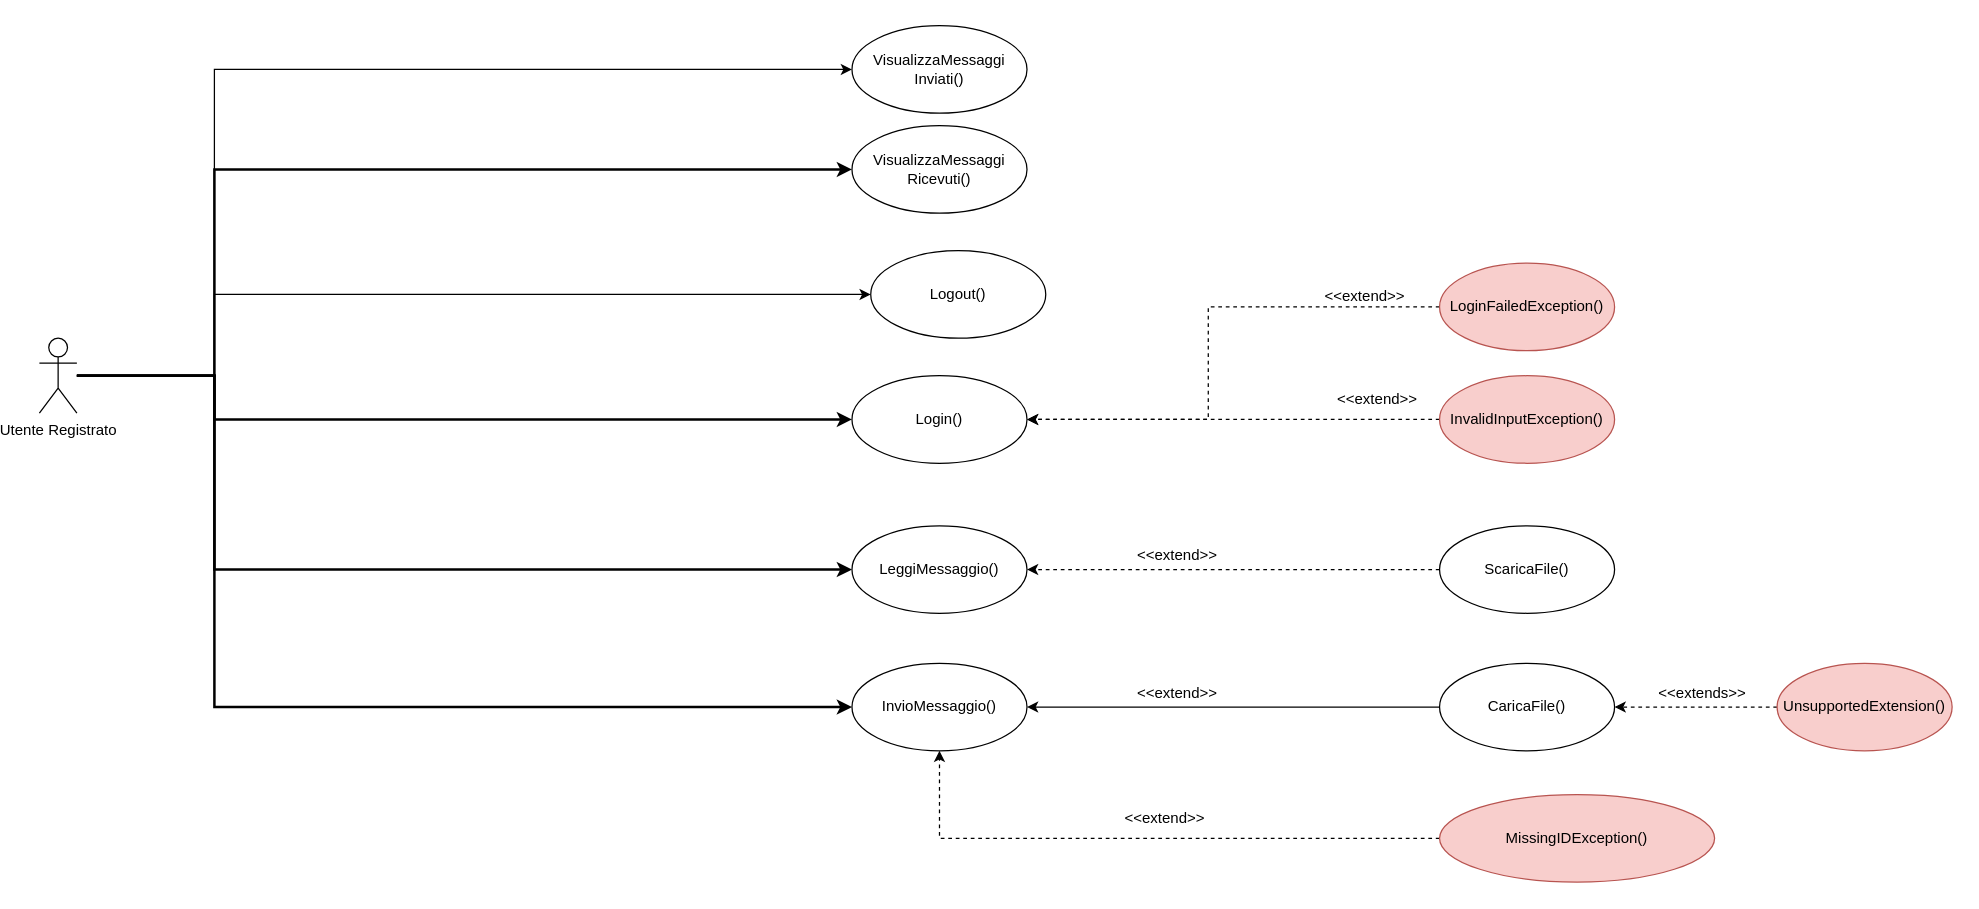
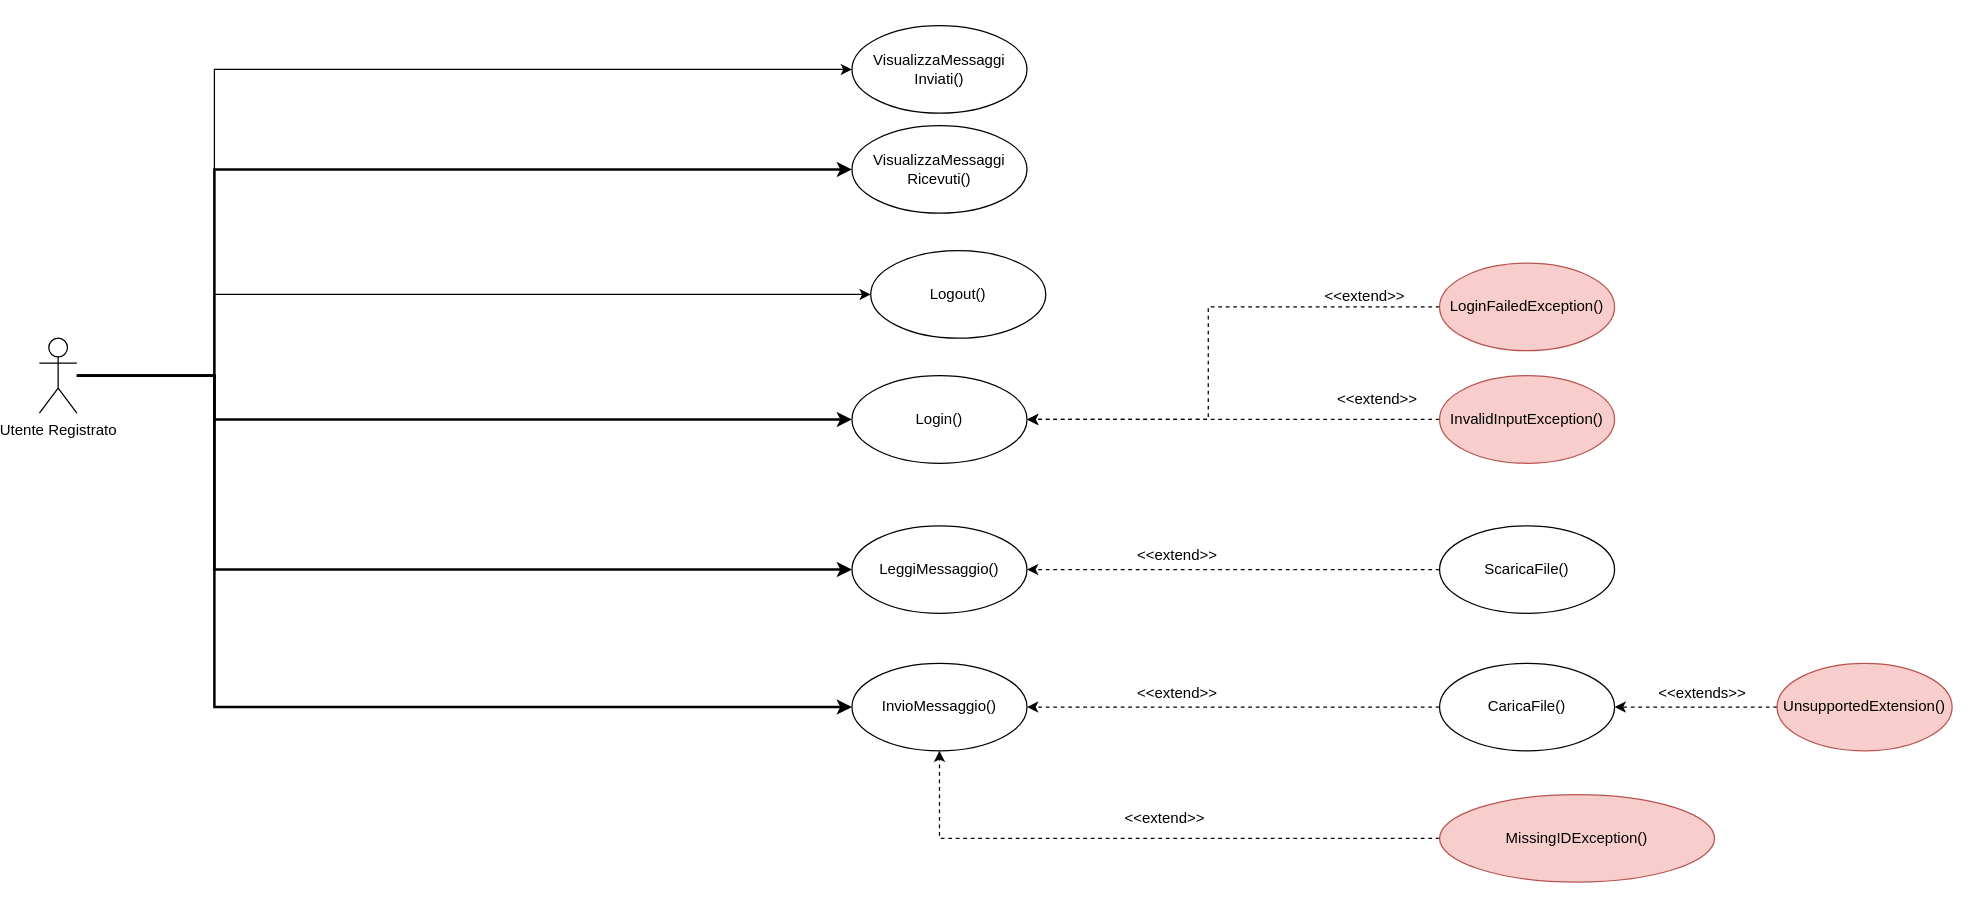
  <mxCell id="0" />
  <mxCell id="1" parent="0" />
  <mxCell id="2" value="InvioMessaggio()" style="ellipse;whiteSpace=wrap;html=1;" parent="1" vertex="1"><mxGeometry x="670" y="530" width="140" height="70" as="geometry" /></mxCell>
- <mxCell id="3" style="edgeStyle=orthogonalEdgeStyle;rounded=0;orthogonalLoop=1;jettySize=auto;html=1;dashed=0;" parent="1" source="4" target="2" edge="1"><mxGeometry relative="1" as="geometry" /></mxCell>
+ <mxCell id="3" style="edgeStyle=orthogonalEdgeStyle;rounded=0;orthogonalLoop=1;jettySize=auto;html=1;dashed=1;" parent="1" source="4" target="2" edge="1"><mxGeometry relative="1" as="geometry" /></mxCell>
  <mxCell id="4" value="CaricaFile()" style="ellipse;whiteSpace=wrap;html=1;" parent="1" vertex="1"><mxGeometry x="1140" y="530" width="140" height="70" as="geometry" /></mxCell>
  <mxCell id="5" value="LeggiMessaggio()" style="ellipse;whiteSpace=wrap;html=1;" parent="1" vertex="1"><mxGeometry x="670" y="420" width="140" height="70" as="geometry" /></mxCell>
  <mxCell id="6" value="Login()" style="ellipse;whiteSpace=wrap;html=1;" parent="1" vertex="1"><mxGeometry x="670" y="300" width="140" height="70" as="geometry" /></mxCell>
  <mxCell id="7" style="edgeStyle=orthogonalEdgeStyle;rounded=0;jumpStyle=arc;jumpSize=12;orthogonalLoop=1;jettySize=auto;html=1;strokeWidth=2;" parent="1" source="13" target="6" edge="1"><mxGeometry relative="1" as="geometry"><Array as="points"><mxPoint x="160" y="335" /></Array><mxPoint x="669" y="335" as="targetPoint" /></mxGeometry></mxCell>
  <mxCell id="8" style="edgeStyle=orthogonalEdgeStyle;rounded=0;jumpStyle=arc;jumpSize=12;orthogonalLoop=1;jettySize=auto;html=1;entryX=0;entryY=0.5;entryDx=0;entryDy=0;strokeWidth=2;" parent="1" source="13" target="5" edge="1"><mxGeometry relative="1" as="geometry"><Array as="points"><mxPoint x="160" y="455" /></Array></mxGeometry></mxCell>
  <mxCell id="9" style="edgeStyle=orthogonalEdgeStyle;rounded=0;jumpStyle=arc;jumpSize=12;orthogonalLoop=1;jettySize=auto;html=1;entryX=0;entryY=0.5;entryDx=0;entryDy=0;strokeWidth=2;" parent="1" source="13" target="2" edge="1"><mxGeometry relative="1" as="geometry"><Array as="points"><mxPoint x="160" y="565" /></Array></mxGeometry></mxCell>
  <mxCell id="10" style="edgeStyle=orthogonalEdgeStyle;rounded=0;orthogonalLoop=1;jettySize=auto;html=1;entryX=0;entryY=0.5;entryDx=0;entryDy=0;strokeColor=#000000;strokeWidth=2;" parent="1" source="13" target="19" edge="1"><mxGeometry relative="1" as="geometry"><Array as="points"><mxPoint x="160" y="135" /></Array></mxGeometry></mxCell>
  <mxCell id="11" style="edgeStyle=orthogonalEdgeStyle;rounded=0;orthogonalLoop=1;jettySize=auto;html=1;" parent="1" source="13" target="22" edge="1"><mxGeometry relative="1" as="geometry"><Array as="points"><mxPoint x="160" y="55" /></Array></mxGeometry></mxCell>
  <mxCell id="12" style="edgeStyle=orthogonalEdgeStyle;rounded=0;orthogonalLoop=1;jettySize=auto;html=1;" parent="1" source="13" target="25" edge="1"><mxGeometry relative="1" as="geometry"><Array as="points"><mxPoint x="160" y="235" /></Array></mxGeometry></mxCell>
  <mxCell id="13" value="&lt;span style=&quot;&quot;&gt;&lt;font&gt;Utente Registrato&lt;/font&gt;&lt;/span&gt;" style="shape=umlActor;verticalLabelPosition=bottom;verticalAlign=top;html=1;labelBackgroundColor=none;" parent="1" vertex="1"><mxGeometry x="20" y="270" width="30" height="60" as="geometry" /></mxCell>
  <mxCell id="14" style="edgeStyle=orthogonalEdgeStyle;rounded=0;orthogonalLoop=1;jettySize=auto;html=1;dashed=1;" parent="1" source="15" target="5" edge="1"><mxGeometry relative="1" as="geometry" /></mxCell>
  <mxCell id="15" value="ScaricaFile()" style="ellipse;whiteSpace=wrap;html=1;" parent="1" vertex="1"><mxGeometry x="1140" y="420" width="140" height="70" as="geometry" /></mxCell>
  <mxCell id="16" style="edgeStyle=orthogonalEdgeStyle;rounded=0;orthogonalLoop=1;jettySize=auto;html=1;entryX=0.5;entryY=1;entryDx=0;entryDy=0;dashed=1;" parent="1" source="17" target="2" edge="1"><mxGeometry relative="1" as="geometry"><Array as="points"><mxPoint x="1150" y="670" /><mxPoint x="740" y="670" /></Array></mxGeometry></mxCell>
  <mxCell id="17" value="MissingIDException()" style="ellipse;whiteSpace=wrap;html=1;fillColor=#f8cecc;strokeColor=#b85450;" parent="1" vertex="1"><mxGeometry x="1140" y="635" width="220" height="70" as="geometry" /></mxCell>
  <mxCell id="18" value="&amp;lt;&amp;lt;extend&amp;gt;&amp;gt;" style="text;html=1;align=center;" parent="1" vertex="1"><mxGeometry x="980" y="222.5" width="200" height="25" as="geometry" /></mxCell>
  <mxCell id="19" value="VisualizzaMessaggi&lt;br&gt;Ricevuti()" style="ellipse;whiteSpace=wrap;html=1;" parent="1" vertex="1"><mxGeometry x="670" y="100" width="140" height="70" as="geometry" /></mxCell>
  <mxCell id="20" value="&amp;lt;&amp;lt;extend&amp;gt;&amp;gt;" style="text;html=1;align=center;" parent="1" vertex="1"><mxGeometry x="990" y="305" width="200" height="25" as="geometry" /></mxCell>
  <mxCell id="21" value="&amp;lt;&amp;lt;extend&amp;gt;&amp;gt;" style="text;html=1;align=center;" parent="1" vertex="1"><mxGeometry x="820" y="640" width="200" height="25" as="geometry" /></mxCell>
  <mxCell id="22" value="VisualizzaMessaggi&lt;br&gt;Inviati()" style="ellipse;whiteSpace=wrap;html=1;" parent="1" vertex="1"><mxGeometry x="670" y="20" width="140" height="70" as="geometry" /></mxCell>
  <mxCell id="23" style="edgeStyle=orthogonalEdgeStyle;rounded=0;orthogonalLoop=1;jettySize=auto;html=1;dashed=1;" parent="1" source="24" target="6" edge="1"><mxGeometry relative="1" as="geometry"><Array as="points"><mxPoint x="955" y="245" /><mxPoint x="955" y="335" /></Array></mxGeometry></mxCell>
  <mxCell id="24" value="LoginFailedException()" style="ellipse;whiteSpace=wrap;html=1;fillColor=#f8cecc;strokeColor=#b85450;" parent="1" vertex="1"><mxGeometry x="1140" y="210" width="140" height="70" as="geometry" /></mxCell>
  <mxCell id="25" value="Logout()" style="ellipse;whiteSpace=wrap;html=1;" parent="1" vertex="1"><mxGeometry x="685" y="200" width="140" height="70" as="geometry" /></mxCell>
  <mxCell id="26" value="&amp;lt;&amp;lt;extend&amp;gt;&amp;gt;" style="text;html=1;align=center;" parent="1" vertex="1"><mxGeometry x="830" y="430" width="200" height="25" as="geometry" /></mxCell>
  <mxCell id="27" value="&amp;lt;&amp;lt;extend&amp;gt;&amp;gt;" style="text;html=1;align=center;" parent="1" vertex="1"><mxGeometry x="830" y="540" width="200" height="25" as="geometry" /></mxCell>
  <mxCell id="28" style="edgeStyle=orthogonalEdgeStyle;rounded=0;orthogonalLoop=1;jettySize=auto;html=1;dashed=1;" parent="1" source="29" target="4" edge="1"><mxGeometry relative="1" as="geometry" /></mxCell>
  <mxCell id="29" value="UnsupportedExtension()" style="ellipse;whiteSpace=wrap;html=1;fillColor=#f8cecc;strokeColor=#b85450;" parent="1" vertex="1"><mxGeometry x="1410" y="530" width="140" height="70" as="geometry" /></mxCell>
  <mxCell id="30" style="edgeStyle=orthogonalEdgeStyle;rounded=0;orthogonalLoop=1;jettySize=auto;html=1;dashed=1;" parent="1" source="31" target="6" edge="1"><mxGeometry relative="1" as="geometry" /></mxCell>
  <mxCell id="31" value="InvalidInputException()" style="ellipse;whiteSpace=wrap;html=1;fillColor=#f8cecc;strokeColor=#b85450;" parent="1" vertex="1"><mxGeometry x="1140" y="300" width="140" height="70" as="geometry" /></mxCell>
  <mxCell id="32" value="&amp;lt;&amp;lt;extends&amp;gt;&amp;gt;" style="text;html=1;align=center;" parent="1" vertex="1"><mxGeometry x="1250" y="540" width="200" height="25" as="geometry" /></mxCell>
